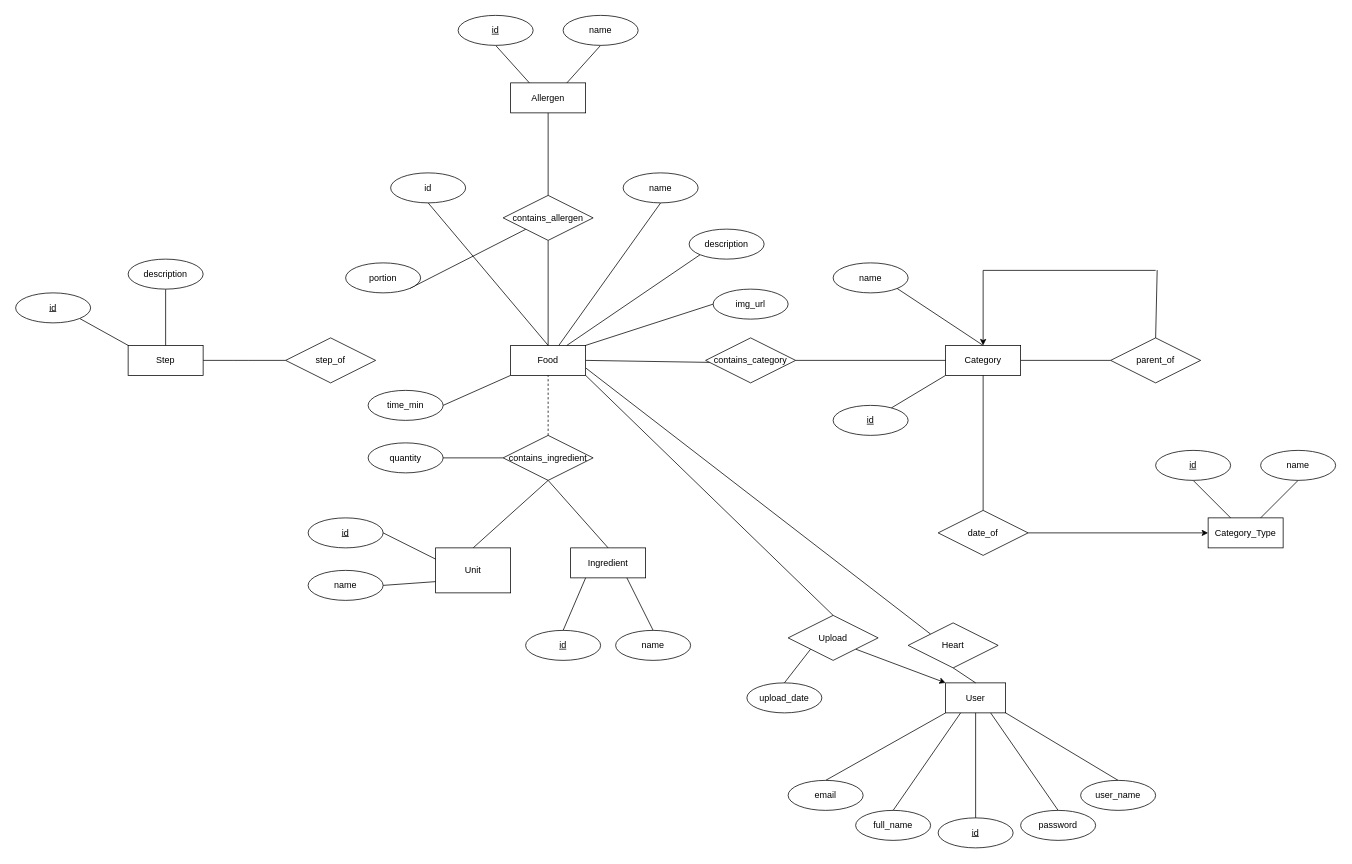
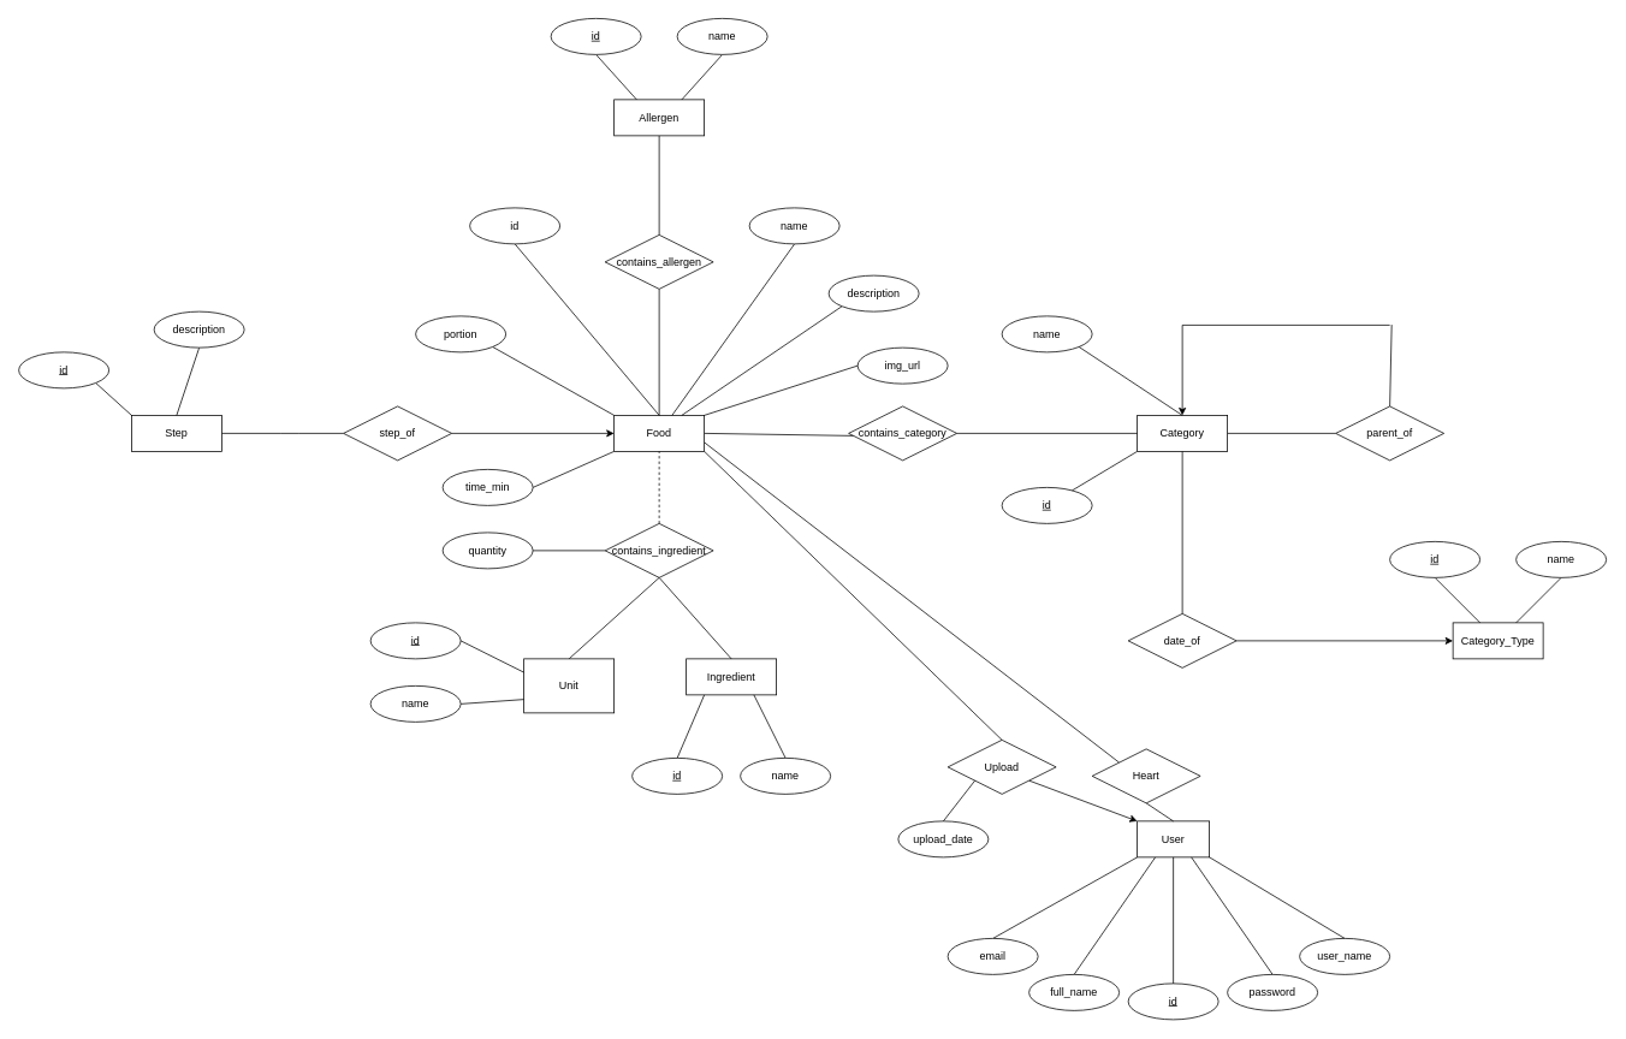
  <mxCell id="0" />
  <mxCell id="1" parent="0" />
  <mxCell id="2" style="edgeStyle=none;html=1;entryX=0;entryY=0;entryDx=0;entryDy=0;endArrow=none;endFill=0;startArrow=none;startFill=0;exitX=1;exitY=0.75;exitDx=0;exitDy=0;" parent="1" source="23" target="18" edge="1"><mxGeometry relative="1" as="geometry"><mxPoint x="1040" y="710" as="sourcePoint" /></mxGeometry></mxCell>
  <mxCell id="3" value="User" style="whiteSpace=wrap;html=1;align=center;" parent="1" vertex="1"><mxGeometry x="1260" y="910" width="80" height="40" as="geometry" /></mxCell>
  <mxCell id="4" style="edgeStyle=none;html=1;exitX=0.5;exitY=0;exitDx=0;exitDy=0;endArrow=none;endFill=0;entryX=0.5;entryY=1;entryDx=0;entryDy=0;" parent="1" source="5" target="3" edge="1"><mxGeometry relative="1" as="geometry" /></mxCell>
  <mxCell id="5" value="id" style="ellipse;whiteSpace=wrap;html=1;align=center;fontStyle=4" parent="1" vertex="1"><mxGeometry x="1250" y="1090" width="100" height="40" as="geometry" /></mxCell>
  <mxCell id="6" style="edgeStyle=none;html=1;exitX=0.5;exitY=0;exitDx=0;exitDy=0;endArrow=none;endFill=0;entryX=1;entryY=1;entryDx=0;entryDy=0;" parent="1" source="7" target="3" edge="1"><mxGeometry relative="1" as="geometry" /></mxCell>
  <mxCell id="7" value="user_name" style="ellipse;whiteSpace=wrap;html=1;align=center;" parent="1" vertex="1"><mxGeometry x="1440" y="1040" width="100" height="40" as="geometry" /></mxCell>
  <mxCell id="8" style="edgeStyle=none;html=1;exitX=0.5;exitY=0;exitDx=0;exitDy=0;endArrow=none;endFill=0;entryX=0.75;entryY=1;entryDx=0;entryDy=0;" parent="1" source="9" target="3" edge="1"><mxGeometry relative="1" as="geometry" /></mxCell>
  <mxCell id="9" value="password" style="ellipse;whiteSpace=wrap;html=1;align=center;" parent="1" vertex="1"><mxGeometry x="1360" y="1080" width="100" height="40" as="geometry" /></mxCell>
  <mxCell id="10" style="edgeStyle=none;html=1;exitX=0.5;exitY=0;exitDx=0;exitDy=0;endArrow=none;endFill=0;entryX=0.25;entryY=1;entryDx=0;entryDy=0;" parent="1" source="11" target="3" edge="1"><mxGeometry relative="1" as="geometry" /></mxCell>
  <mxCell id="11" value="full_name" style="ellipse;whiteSpace=wrap;html=1;align=center;" parent="1" vertex="1"><mxGeometry x="1140" y="1080" width="100" height="40" as="geometry" /></mxCell>
  <mxCell id="12" style="edgeStyle=none;html=1;exitX=0.5;exitY=0;exitDx=0;exitDy=0;endArrow=none;endFill=0;entryX=0;entryY=1;entryDx=0;entryDy=0;" parent="1" source="13" target="3" edge="1"><mxGeometry relative="1" as="geometry" /></mxCell>
  <mxCell id="13" value="email" style="ellipse;whiteSpace=wrap;html=1;align=center;" parent="1" vertex="1"><mxGeometry x="1050" y="1040" width="100" height="40" as="geometry" /></mxCell>
  <mxCell id="14" style="edgeStyle=none;html=1;exitX=0.5;exitY=0;exitDx=0;exitDy=0;endArrow=none;endFill=0;entryX=1;entryY=1;entryDx=0;entryDy=0;" parent="1" source="16" target="23" edge="1"><mxGeometry relative="1" as="geometry"><mxPoint x="1180" y="842.286" as="targetPoint" /></mxGeometry></mxCell>
  <mxCell id="15" style="edgeStyle=none;html=1;exitX=1;exitY=1;exitDx=0;exitDy=0;entryX=0;entryY=0;entryDx=0;entryDy=0;endArrow=classic;endFill=1;" parent="1" source="16" target="3" edge="1"><mxGeometry relative="1" as="geometry" /></mxCell>
  <mxCell id="16" value="Upload" style="shape=rhombus;perimeter=rhombusPerimeter;whiteSpace=wrap;html=1;align=center;" parent="1" vertex="1"><mxGeometry x="1050" y="820" width="120" height="60" as="geometry" /></mxCell>
  <mxCell id="17" style="edgeStyle=none;html=1;exitX=0.5;exitY=1;exitDx=0;exitDy=0;entryX=0.5;entryY=0;entryDx=0;entryDy=0;endArrow=none;endFill=0;" parent="1" source="18" target="3" edge="1"><mxGeometry relative="1" as="geometry" /></mxCell>
  <mxCell id="18" value="Heart" style="shape=rhombus;perimeter=rhombusPerimeter;whiteSpace=wrap;html=1;align=center;" parent="1" vertex="1"><mxGeometry x="1210" y="830" width="120" height="60" as="geometry" /></mxCell>
  <mxCell id="19" style="edgeStyle=none;html=1;exitX=0.5;exitY=0;exitDx=0;exitDy=0;startArrow=none;startFill=0;endArrow=none;endFill=0;entryX=0;entryY=1;entryDx=0;entryDy=0;" parent="1" source="20" target="16" edge="1"><mxGeometry relative="1" as="geometry" /></mxCell>
  <mxCell id="20" value="upload_date" style="ellipse;whiteSpace=wrap;html=1;align=center;" parent="1" vertex="1"><mxGeometry x="995" y="910" width="100" height="40" as="geometry" /></mxCell>
  <mxCell id="21" style="edgeStyle=none;html=1;exitX=1;exitY=0;exitDx=0;exitDy=0;entryX=0;entryY=0.5;entryDx=0;entryDy=0;endArrow=none;endFill=0;" parent="1" source="23" target="37" edge="1"><mxGeometry relative="1" as="geometry" /></mxCell>
  <mxCell id="22" style="edgeStyle=none;html=1;exitX=1;exitY=0.5;exitDx=0;exitDy=0;entryX=0.079;entryY=0.546;entryDx=0;entryDy=0;entryPerimeter=0;startArrow=none;startFill=0;endArrow=none;endFill=0;" parent="1" source="23" target="84" edge="1"><mxGeometry relative="1" as="geometry" /></mxCell>
  <mxCell id="23" value="Food" style="whiteSpace=wrap;html=1;align=center;" parent="1" vertex="1"><mxGeometry x="680" y="460" width="100" height="40" as="geometry" /></mxCell>
  <mxCell id="24" style="edgeStyle=none;html=1;exitX=0.5;exitY=1;exitDx=0;exitDy=0;endArrow=none;endFill=0;" parent="1" source="25" target="23" edge="1"><mxGeometry relative="1" as="geometry" /></mxCell>
  <mxCell id="25" value="name" style="ellipse;whiteSpace=wrap;html=1;align=center;" parent="1" vertex="1"><mxGeometry x="830" y="230" width="100" height="40" as="geometry" /></mxCell>
  <mxCell id="26" style="edgeStyle=none;html=1;exitX=0.5;exitY=1;exitDx=0;exitDy=0;entryX=0.5;entryY=0;entryDx=0;entryDy=0;endArrow=none;endFill=0;" parent="1" source="27" target="23" edge="1"><mxGeometry relative="1" as="geometry" /></mxCell>
  <mxCell id="27" value="id" style="ellipse;whiteSpace=wrap;html=1;align=center;" parent="1" vertex="1"><mxGeometry x="520" y="230" width="100" height="40" as="geometry" /></mxCell>
  <mxCell id="28" style="edgeStyle=none;html=1;exitX=0;exitY=1;exitDx=0;exitDy=0;entryX=0.75;entryY=0;entryDx=0;entryDy=0;endArrow=none;endFill=0;" parent="1" source="29" target="23" edge="1"><mxGeometry relative="1" as="geometry" /></mxCell>
  <mxCell id="29" value="description" style="ellipse;whiteSpace=wrap;html=1;align=center;" parent="1" vertex="1"><mxGeometry x="918" y="305" width="100" height="40" as="geometry" /></mxCell>
  <mxCell id="30" style="edgeStyle=none;html=1;exitX=1;exitY=0.5;exitDx=0;exitDy=0;entryX=0;entryY=0.5;entryDx=0;entryDy=0;endArrow=none;endFill=0;" parent="1" source="32" target="51" edge="1"><mxGeometry relative="1" as="geometry" /></mxCell>
  <mxCell id="31" style="edgeStyle=none;html=1;exitX=0.5;exitY=0;exitDx=0;exitDy=0;endArrow=none;endFill=0;startArrow=classic;startFill=1;" parent="1" source="32" edge="1"><mxGeometry relative="1" as="geometry"><mxPoint x="1310" y="360" as="targetPoint" /></mxGeometry></mxCell>
  <mxCell id="32" value="Category" style="whiteSpace=wrap;html=1;align=center;" parent="1" vertex="1"><mxGeometry x="1260" y="460" width="100" height="40" as="geometry" /></mxCell>
  <mxCell id="33" value="id" style="ellipse;whiteSpace=wrap;html=1;align=center;fontStyle=4;" parent="1" vertex="1"><mxGeometry x="1110" y="540" width="100" height="40" as="geometry" /></mxCell>
  <mxCell id="34" value="name" style="ellipse;whiteSpace=wrap;html=1;align=center;" parent="1" vertex="1"><mxGeometry x="1110" y="350" width="100" height="40" as="geometry" /></mxCell>
  <mxCell id="35" value="" style="endArrow=none;html=1;rounded=0;entryX=0;entryY=1;entryDx=0;entryDy=0;" parent="1" source="33" target="32" edge="1"><mxGeometry relative="1" as="geometry"><mxPoint x="1220" y="460" as="sourcePoint" /><mxPoint x="1380" y="460" as="targetPoint" /></mxGeometry></mxCell>
  <mxCell id="36" value="" style="endArrow=none;html=1;rounded=0;exitX=1;exitY=1;exitDx=0;exitDy=0;entryX=0.5;entryY=0;entryDx=0;entryDy=0;" parent="1" source="34" target="32" edge="1"><mxGeometry relative="1" as="geometry"><mxPoint x="1250.004" y="410.005" as="sourcePoint" /><mxPoint x="1294.78" y="445.81" as="targetPoint" /></mxGeometry></mxCell>
  <mxCell id="37" value="img_url" style="ellipse;whiteSpace=wrap;html=1;align=center;" parent="1" vertex="1"><mxGeometry x="950" y="385" width="100" height="40" as="geometry" /></mxCell>
- <mxCell id="38" style="edgeStyle=none;html=1;exitX=1;exitY=1;exitDx=0;exitDy=0;endArrow=none;endFill=0;" parent="1" source="39" target="86" edge="1"><mxGeometry relative="1" as="geometry" /></mxCell>
+ <mxCell id="38" style="edgeStyle=none;html=1;exitX=1;exitY=1;exitDx=0;exitDy=0;entryX=0;entryY=0;entryDx=0;entryDy=0;endArrow=none;endFill=0;" parent="1" source="39" target="23" edge="1"><mxGeometry relative="1" as="geometry" /></mxCell>
  <mxCell id="39" value="portion" style="ellipse;whiteSpace=wrap;html=1;align=center;" parent="1" vertex="1"><mxGeometry x="460" y="350" width="100" height="40" as="geometry" /></mxCell>
  <mxCell id="40" style="edgeStyle=none;html=1;exitX=1;exitY=0.5;exitDx=0;exitDy=0;entryX=0;entryY=1;entryDx=0;entryDy=0;endArrow=none;endFill=0;" parent="1" source="41" target="23" edge="1"><mxGeometry relative="1" as="geometry" /></mxCell>
  <mxCell id="41" value="time_min" style="ellipse;whiteSpace=wrap;html=1;align=center;" parent="1" vertex="1"><mxGeometry x="490" y="520" width="100" height="40" as="geometry" /></mxCell>
  <mxCell id="42" style="edgeStyle=none;html=1;exitX=0;exitY=0.5;exitDx=0;exitDy=0;entryX=1;entryY=0.5;entryDx=0;entryDy=0;endArrow=none;endFill=0;startArrow=classic;startFill=1;" parent="1" source="43" target="49" edge="1"><mxGeometry relative="1" as="geometry" /></mxCell>
  <mxCell id="43" value="Category_Type" style="whiteSpace=wrap;html=1;align=center;" parent="1" vertex="1"><mxGeometry x="1610" y="690" width="100" height="40" as="geometry" /></mxCell>
  <mxCell id="44" style="edgeStyle=none;html=1;exitX=0.5;exitY=1;exitDx=0;exitDy=0;endArrow=none;endFill=0;" parent="1" source="45" target="43" edge="1"><mxGeometry relative="1" as="geometry" /></mxCell>
  <mxCell id="45" value="id" style="ellipse;whiteSpace=wrap;html=1;align=center;fontStyle=4;" parent="1" vertex="1"><mxGeometry x="1540" y="600" width="100" height="40" as="geometry" /></mxCell>
  <mxCell id="46" style="edgeStyle=none;html=1;exitX=0.5;exitY=1;exitDx=0;exitDy=0;endArrow=none;endFill=0;" parent="1" source="47" target="43" edge="1"><mxGeometry relative="1" as="geometry" /></mxCell>
  <mxCell id="47" value="name" style="ellipse;whiteSpace=wrap;html=1;align=center;" parent="1" vertex="1"><mxGeometry x="1680" y="600" width="100" height="40" as="geometry" /></mxCell>
  <mxCell id="48" style="edgeStyle=none;html=1;exitX=0.5;exitY=0;exitDx=0;exitDy=0;entryX=0.5;entryY=1;entryDx=0;entryDy=0;endArrow=none;endFill=0;" parent="1" source="49" target="32" edge="1"><mxGeometry relative="1" as="geometry" /></mxCell>
  <mxCell id="49" value="date_of" style="shape=rhombus;perimeter=rhombusPerimeter;whiteSpace=wrap;html=1;align=center;" parent="1" vertex="1"><mxGeometry x="1250" y="680" width="120" height="60" as="geometry" /></mxCell>
  <mxCell id="50" style="edgeStyle=none;html=1;exitX=0.5;exitY=0;exitDx=0;exitDy=0;endArrow=none;endFill=0;entryX=1.009;entryY=0.46;entryDx=0;entryDy=0;entryPerimeter=0;" parent="1" source="51" target="52" edge="1"><mxGeometry relative="1" as="geometry"><mxPoint x="1540" y="370" as="targetPoint" /></mxGeometry></mxCell>
  <mxCell id="51" value="parent_of" style="shape=rhombus;perimeter=rhombusPerimeter;whiteSpace=wrap;html=1;align=center;" parent="1" vertex="1"><mxGeometry x="1480" y="450" width="120" height="60" as="geometry" /></mxCell>
  <mxCell id="52" value="" style="line;strokeWidth=1;rotatable=0;dashed=0;labelPosition=right;align=left;verticalAlign=middle;spacingTop=0;spacingLeft=6;points=[];portConstraint=eastwest;" parent="1" vertex="1"><mxGeometry x="1310" y="355" width="230" height="10" as="geometry" /></mxCell>
  <mxCell id="53" style="edgeStyle=none;html=1;exitX=0.5;exitY=1;exitDx=0;exitDy=0;entryX=0.5;entryY=0;entryDx=0;entryDy=0;startArrow=none;startFill=0;endArrow=none;endFill=0;" parent="1" source="54" target="86" edge="1"><mxGeometry relative="1" as="geometry" /></mxCell>
  <mxCell id="54" value="Allergen" style="whiteSpace=wrap;html=1;align=center;" parent="1" vertex="1"><mxGeometry x="680" y="110" width="100" height="40" as="geometry" /></mxCell>
  <mxCell id="55" style="edgeStyle=none;html=1;exitX=0.5;exitY=1;exitDx=0;exitDy=0;entryX=0.25;entryY=0;entryDx=0;entryDy=0;startArrow=none;startFill=0;endArrow=none;endFill=0;" parent="1" source="56" target="54" edge="1"><mxGeometry relative="1" as="geometry" /></mxCell>
  <mxCell id="56" value="id" style="ellipse;whiteSpace=wrap;html=1;align=center;fontStyle=4;" parent="1" vertex="1"><mxGeometry x="610" y="20" width="100" height="40" as="geometry" /></mxCell>
  <mxCell id="57" style="edgeStyle=none;html=1;exitX=0.5;exitY=1;exitDx=0;exitDy=0;startArrow=none;startFill=0;endArrow=none;endFill=0;entryX=0.75;entryY=0;entryDx=0;entryDy=0;" parent="1" source="58" target="54" edge="1"><mxGeometry relative="1" as="geometry" /></mxCell>
  <mxCell id="58" value="name" style="ellipse;whiteSpace=wrap;html=1;align=center;" parent="1" vertex="1"><mxGeometry x="750" y="20" width="100" height="40" as="geometry" /></mxCell>
  <mxCell id="59" value="Ingredient" style="whiteSpace=wrap;html=1;align=center;" parent="1" vertex="1"><mxGeometry x="760" y="730" width="100" height="40" as="geometry" /></mxCell>
  <mxCell id="60" style="edgeStyle=none;html=1;exitX=0.5;exitY=0;exitDx=0;exitDy=0;startArrow=none;startFill=0;endArrow=none;endFill=0;" parent="1" source="61" edge="1"><mxGeometry relative="1" as="geometry"><mxPoint x="780" y="770" as="targetPoint" /></mxGeometry></mxCell>
  <mxCell id="61" value="id" style="ellipse;whiteSpace=wrap;html=1;align=center;fontStyle=4;" parent="1" vertex="1"><mxGeometry x="700" y="840" width="100" height="40" as="geometry" /></mxCell>
  <mxCell id="62" style="edgeStyle=none;html=1;exitX=0.5;exitY=0;exitDx=0;exitDy=0;entryX=0.75;entryY=1;entryDx=0;entryDy=0;startArrow=none;startFill=0;endArrow=none;endFill=0;" parent="1" source="63" target="59" edge="1"><mxGeometry relative="1" as="geometry" /></mxCell>
  <mxCell id="63" value="name" style="ellipse;whiteSpace=wrap;html=1;align=center;" parent="1" vertex="1"><mxGeometry x="820" y="840" width="100" height="40" as="geometry" /></mxCell>
  <mxCell id="64" style="edgeStyle=none;html=1;exitX=0.5;exitY=0;exitDx=0;exitDy=0;entryX=0.5;entryY=1;entryDx=0;entryDy=0;startArrow=none;startFill=0;endArrow=none;endFill=0;dashed=1;" parent="1" source="67" target="23" edge="1"><mxGeometry relative="1" as="geometry" /></mxCell>
  <mxCell id="65" style="edgeStyle=none;html=1;exitX=0.5;exitY=1;exitDx=0;exitDy=0;entryX=0.5;entryY=0;entryDx=0;entryDy=0;startArrow=none;startFill=0;endArrow=none;endFill=0;" parent="1" source="67" target="59" edge="1"><mxGeometry relative="1" as="geometry" /></mxCell>
  <mxCell id="66" style="edgeStyle=none;html=1;exitX=0;exitY=0.5;exitDx=0;exitDy=0;entryX=1;entryY=0.5;entryDx=0;entryDy=0;startArrow=none;startFill=0;endArrow=none;endFill=0;" parent="1" source="67" target="68" edge="1"><mxGeometry relative="1" as="geometry" /></mxCell>
  <mxCell id="67" value="contains_ingredient" style="shape=rhombus;perimeter=rhombusPerimeter;whiteSpace=wrap;html=1;align=center;" parent="1" vertex="1"><mxGeometry x="670" y="580" width="120" height="60" as="geometry" /></mxCell>
  <mxCell id="68" value="quantity" style="ellipse;whiteSpace=wrap;html=1;align=center;" parent="1" vertex="1"><mxGeometry x="490" y="590" width="100" height="40" as="geometry" /></mxCell>
  <mxCell id="69" style="edgeStyle=none;html=1;exitX=0.5;exitY=0;exitDx=0;exitDy=0;entryX=0.5;entryY=1;entryDx=0;entryDy=0;endArrow=none;endFill=0;" parent="1" source="70" target="67" edge="1"><mxGeometry relative="1" as="geometry" /></mxCell>
  <mxCell id="70" value="Unit" style="whiteSpace=wrap;html=1;align=center;" parent="1" vertex="1"><mxGeometry x="580" y="730" width="100" height="60" as="geometry" /></mxCell>
  <mxCell id="71" style="edgeStyle=none;html=1;exitX=1;exitY=0.5;exitDx=0;exitDy=0;entryX=0;entryY=0.25;entryDx=0;entryDy=0;startArrow=none;startFill=0;endArrow=none;endFill=0;" parent="1" source="72" target="70" edge="1"><mxGeometry relative="1" as="geometry" /></mxCell>
  <mxCell id="72" value="id" style="ellipse;whiteSpace=wrap;html=1;align=center;fontStyle=4;" parent="1" vertex="1"><mxGeometry x="410" y="690" width="100" height="40" as="geometry" /></mxCell>
  <mxCell id="73" style="edgeStyle=none;html=1;exitX=1;exitY=0.5;exitDx=0;exitDy=0;entryX=0;entryY=0.75;entryDx=0;entryDy=0;startArrow=none;startFill=0;endArrow=none;endFill=0;" parent="1" source="74" target="70" edge="1"><mxGeometry relative="1" as="geometry" /></mxCell>
  <mxCell id="74" value="name" style="ellipse;whiteSpace=wrap;html=1;align=center;" parent="1" vertex="1"><mxGeometry x="410" y="760" width="100" height="40" as="geometry" /></mxCell>
  <mxCell id="75" style="edgeStyle=none;html=1;exitX=1;exitY=0.5;exitDx=0;exitDy=0;entryX=0;entryY=0.5;entryDx=0;entryDy=0;startArrow=none;startFill=0;endArrow=none;endFill=0;" parent="1" source="76" target="82" edge="1"><mxGeometry relative="1" as="geometry"><Array as="points"><mxPoint x="320" y="480" /></Array></mxGeometry></mxCell>
- <mxCell id="76" value="Step" style="whiteSpace=wrap;html=1;align=center;" parent="1" vertex="1"><mxGeometry x="170" y="460" width="100" height="40" as="geometry" /></mxCell>
+ <mxCell id="76" value="Step" style="whiteSpace=wrap;html=1;align=center;" parent="1" vertex="1"><mxGeometry x="145" y="460" width="100" height="40" as="geometry" /></mxCell>
  <mxCell id="77" style="edgeStyle=none;html=1;exitX=1;exitY=1;exitDx=0;exitDy=0;entryX=0;entryY=0;entryDx=0;entryDy=0;startArrow=none;startFill=0;endArrow=none;endFill=0;" parent="1" source="78" target="76" edge="1"><mxGeometry relative="1" as="geometry" /></mxCell>
  <mxCell id="78" value="id" style="ellipse;whiteSpace=wrap;html=1;align=center;fontStyle=4;" parent="1" vertex="1"><mxGeometry x="20" y="390" width="100" height="40" as="geometry" /></mxCell>
  <mxCell id="79" style="edgeStyle=none;html=1;exitX=0.5;exitY=1;exitDx=0;exitDy=0;entryX=0.5;entryY=0;entryDx=0;entryDy=0;startArrow=none;startFill=0;endArrow=none;endFill=0;" parent="1" source="80" target="76" edge="1"><mxGeometry relative="1" as="geometry" /></mxCell>
  <mxCell id="80" value="description" style="ellipse;whiteSpace=wrap;html=1;align=center;" parent="1" vertex="1"><mxGeometry x="170" y="345" width="100" height="40" as="geometry" /></mxCell>
+ <mxCell id="81" style="edgeStyle=none;html=1;exitX=1;exitY=0.5;exitDx=0;exitDy=0;entryX=0;entryY=0.5;entryDx=0;entryDy=0;startArrow=none;startFill=0;endArrow=classic;endFill=1;" parent="1" source="82" target="23" edge="1"><mxGeometry relative="1" as="geometry" /></mxCell>
  <mxCell id="82" value="step_of" style="shape=rhombus;perimeter=rhombusPerimeter;whiteSpace=wrap;html=1;align=center;" parent="1" vertex="1"><mxGeometry x="380" y="450" width="120" height="60" as="geometry" /></mxCell>
  <mxCell id="83" style="edgeStyle=none;html=1;exitX=1;exitY=0.5;exitDx=0;exitDy=0;entryX=0;entryY=0.5;entryDx=0;entryDy=0;startArrow=none;startFill=0;endArrow=none;endFill=0;" parent="1" source="84" target="32" edge="1"><mxGeometry relative="1" as="geometry" /></mxCell>
  <mxCell id="84" value="contains_category" style="shape=rhombus;perimeter=rhombusPerimeter;whiteSpace=wrap;html=1;align=center;" parent="1" vertex="1"><mxGeometry x="940" y="450" width="120" height="60" as="geometry" /></mxCell>
  <mxCell id="85" style="edgeStyle=none;html=1;exitX=0.5;exitY=1;exitDx=0;exitDy=0;entryX=0.5;entryY=0;entryDx=0;entryDy=0;startArrow=none;startFill=0;endArrow=none;endFill=0;" parent="1" source="86" target="23" edge="1"><mxGeometry relative="1" as="geometry" /></mxCell>
  <mxCell id="86" value="contains_allergen" style="shape=rhombus;perimeter=rhombusPerimeter;whiteSpace=wrap;html=1;align=center;" parent="1" vertex="1"><mxGeometry x="670" y="260" width="120" height="60" as="geometry" /></mxCell>
